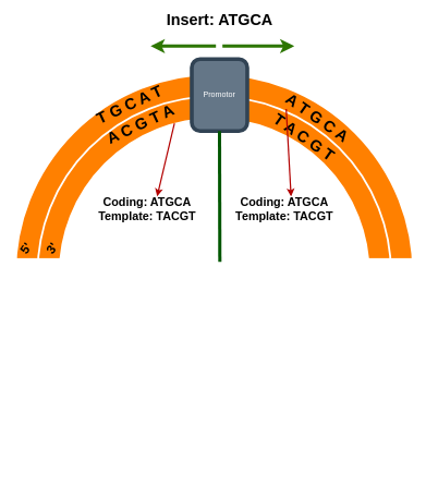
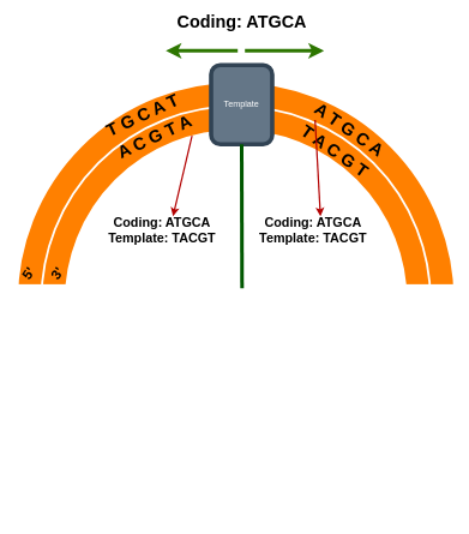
  <mxCell id="0" />
  <mxCell id="1" parent="0" />
  <mxCell id="2" value="" style="ellipse;shape=doubleEllipse;whiteSpace=wrap;html=1;aspect=fixed;strokeWidth=31;strokeColor=#FF8000;fillColor=none;" vertex="1" parent="1"><mxGeometry x="40" y="130" width="575" height="575" as="geometry" /></mxCell>
  <mxCell id="3" value="" style="rounded=0;whiteSpace=wrap;html=1;strokeWidth=31;fillColor=#FFFFFF;strokeColor=#FFFFFF;" vertex="1" parent="1"><mxGeometry x="30" y="410" width="600" height="310" as="geometry" /></mxCell>
- <mxCell id="4" value="Promotor" style="rounded=1;whiteSpace=wrap;html=1;strokeColor=#314354;strokeWidth=6;fillColor=#647687;fontColor=#ffffff;" vertex="1" parent="1"><mxGeometry x="293" y="90" width="85" height="110" as="geometry" /></mxCell>
+ <mxCell id="4" value="Template" style="rounded=1;whiteSpace=wrap;html=1;strokeColor=#314354;strokeWidth=6;fillColor=#647687;fontColor=#ffffff;" vertex="1" parent="1"><mxGeometry x="293" y="90" width="85" height="110" as="geometry" /></mxCell>
  <mxCell id="5" value="" style="endArrow=classic;html=1;strokeWidth=5;fillColor=#60a917;strokeColor=#2D7600;" edge="1" parent="1"><mxGeometry width="50" height="50" relative="1" as="geometry"><mxPoint x="340" y="70" as="sourcePoint" /><mxPoint x="450" y="70" as="targetPoint" /></mxGeometry></mxCell>
  <mxCell id="6" value="" style="endArrow=classic;html=1;strokeWidth=5;fillColor=#60a917;strokeColor=#2D7600;" edge="1" parent="1"><mxGeometry width="50" height="50" relative="1" as="geometry"><mxPoint x="330" y="70" as="sourcePoint" /><mxPoint x="230" y="70" as="targetPoint" /></mxGeometry></mxCell>
- <mxCell id="7" value="&lt;font style=&quot;font-size: 24px&quot;&gt;&lt;b&gt;Insert: ATGCA&lt;/b&gt;&lt;/font&gt;" style="text;html=1;strokeColor=none;fillColor=none;align=center;verticalAlign=middle;whiteSpace=wrap;rounded=0;" vertex="1" parent="1"><mxGeometry x="240.5" y="20" width="190" height="20" as="geometry" /></mxCell>
+ <mxCell id="7" value="&lt;font style=&quot;font-size: 24px&quot;&gt;&lt;b&gt;Coding: ATGCA&lt;/b&gt;&lt;/font&gt;" style="text;html=1;strokeColor=none;fillColor=none;align=center;verticalAlign=middle;whiteSpace=wrap;rounded=0;" vertex="1" parent="1"><mxGeometry x="240.5" y="20" width="190" height="20" as="geometry" /></mxCell>
  <mxCell id="8" value="&lt;font style=&quot;font-size: 24px&quot;&gt;&lt;b&gt;A T G C A&lt;/b&gt;&lt;/font&gt;" style="text;html=1;strokeColor=none;fillColor=none;align=center;verticalAlign=middle;whiteSpace=wrap;rounded=0;rotation=35;" vertex="1" parent="1"><mxGeometry x="390" y="160" width="190" height="40" as="geometry" /></mxCell>
  <mxCell id="9" value="&lt;font style=&quot;font-size: 24px&quot;&gt;&lt;b&gt;T G C A T&lt;/b&gt;&lt;/font&gt;" style="text;html=1;strokeColor=none;fillColor=none;align=center;verticalAlign=middle;whiteSpace=wrap;rounded=0;rotation=-25;" vertex="1" parent="1"><mxGeometry x="103" y="140" width="190" height="40" as="geometry" /></mxCell>
  <mxCell id="10" value="&lt;b&gt;&lt;font style=&quot;font-size: 19px&quot;&gt;5'&lt;/font&gt;&lt;/b&gt;" style="text;html=1;strokeColor=none;fillColor=none;align=center;verticalAlign=middle;whiteSpace=wrap;rounded=0;rotation=-55;" vertex="1" parent="1"><mxGeometry x="20" y="370" width="40" height="20" as="geometry" /></mxCell>
  <mxCell id="11" value="&lt;b&gt;&lt;font style=&quot;font-size: 19px&quot;&gt;3'&lt;/font&gt;&lt;/b&gt;" style="text;html=1;strokeColor=none;fillColor=none;align=center;verticalAlign=middle;whiteSpace=wrap;rounded=0;rotation=-55;" vertex="1" parent="1"><mxGeometry x="60" y="370" width="40" height="20" as="geometry" /></mxCell>
  <mxCell id="12" value="&lt;b style=&quot;font-size: 18px&quot;&gt;Coding: ATGCA&lt;br&gt;Template: TACGT&lt;/b&gt;" style="text;html=1;strokeColor=none;fillColor=none;align=center;verticalAlign=middle;whiteSpace=wrap;rounded=0;" vertex="1" parent="1"><mxGeometry x="340" y="310" width="190" height="20" as="geometry" /></mxCell>
  <mxCell id="13" value="" style="endArrow=none;html=1;entryX=0.5;entryY=1;entryDx=0;entryDy=0;fillColor=#008a00;strokeColor=#005700;strokeWidth=5;" edge="1" parent="1" target="4"><mxGeometry width="50" height="50" relative="1" as="geometry"><mxPoint x="336" y="400" as="sourcePoint" /><mxPoint x="310" y="270" as="targetPoint" /></mxGeometry></mxCell>
  <mxCell id="14" value="&lt;b style=&quot;font-size: 18px&quot;&gt;Coding: ATGCA&lt;br&gt;Template: TACGT&lt;/b&gt;" style="text;html=1;strokeColor=none;fillColor=none;align=center;verticalAlign=middle;whiteSpace=wrap;rounded=0;" vertex="1" parent="1"><mxGeometry x="130" y="310" width="190" height="20" as="geometry" /></mxCell>
  <mxCell id="15" value="&lt;font style=&quot;font-size: 24px&quot;&gt;&lt;b&gt;A C G T A&lt;/b&gt;&lt;/font&gt;" style="text;html=1;strokeColor=none;fillColor=none;align=center;verticalAlign=middle;whiteSpace=wrap;rounded=0;rotation=-25;" vertex="1" parent="1"><mxGeometry x="120" y="170" width="190" height="40" as="geometry" /></mxCell>
  <mxCell id="16" value="&lt;font style=&quot;font-size: 24px&quot;&gt;&lt;b&gt;T A C G T&lt;/b&gt;&lt;/font&gt;" style="text;html=1;strokeColor=none;fillColor=none;align=center;verticalAlign=middle;whiteSpace=wrap;rounded=0;rotation=35;" vertex="1" parent="1"><mxGeometry x="370" y="190" width="190" height="40" as="geometry" /></mxCell>
  <mxCell id="17" value="" style="endArrow=classic;html=1;strokeWidth=2;exitX=0.75;exitY=1;exitDx=0;exitDy=0;anchorPointDirection=0;noJump=1;ignoreEdge=1;fillColor=#e51400;strokeColor=#B20000;" edge="1" parent="1" source="15"><mxGeometry width="50" height="50" relative="1" as="geometry"><mxPoint x="110" y="160" as="sourcePoint" /><mxPoint x="240" y="300" as="targetPoint" /></mxGeometry></mxCell>
  <mxCell id="18" value="" style="endArrow=classic;html=1;strokeWidth=2;exitX=0.25;exitY=0;exitDx=0;exitDy=0;anchorPointDirection=0;noJump=1;ignoreEdge=1;fillColor=#e51400;strokeColor=#B20000;" edge="1" parent="1" source="16"><mxGeometry width="50" height="50" relative="1" as="geometry"><mxPoint x="276.502" y="198.052" as="sourcePoint" /><mxPoint x="445" y="300" as="targetPoint" /></mxGeometry></mxCell>
